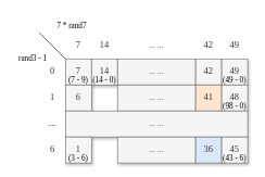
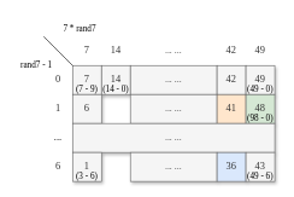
  <mxCell id="0" />
  <mxCell id="1" parent="0" />
  <mxCell id="2" value="&lt;font face=&quot;Comic Sans MS&quot; style=&quot;font-size: 14px&quot;&gt;0&lt;/font&gt;" style="rounded=0;whiteSpace=wrap;html=1;fillColor=#f5f5f5;fontColor=#333333;strokeColor=#666666;shadow=1;opacity=0;" vertex="1" parent="1"><mxGeometry x="60" y="90" width="40" height="40" as="geometry" /></mxCell>
  <mxCell id="3" value="&lt;font face=&quot;Comic Sans MS&quot; style=&quot;font-size: 14px&quot;&gt;1&lt;/font&gt;" style="rounded=0;whiteSpace=wrap;html=1;fillColor=#f5f5f5;fontColor=#333333;strokeColor=#666666;shadow=1;opacity=0;" vertex="1" parent="1"><mxGeometry x="60" y="130" width="40" height="40" as="geometry" /></mxCell>
  <mxCell id="4" value="&lt;font face=&quot;Comic Sans MS&quot; style=&quot;font-size: 14px&quot;&gt;7&lt;/font&gt;" style="rounded=0;whiteSpace=wrap;html=1;fillColor=#f5f5f5;fontColor=#333333;strokeColor=#666666;shadow=1;opacity=0;" vertex="1" parent="1"><mxGeometry x="100" y="50" width="40" height="40" as="geometry" /></mxCell>
  <mxCell id="5" value="&lt;font face=&quot;Comic Sans MS&quot; style=&quot;font-size: 14px&quot;&gt;14&lt;/font&gt;" style="rounded=0;whiteSpace=wrap;html=1;fillColor=#f5f5f5;fontColor=#333333;strokeColor=#666666;shadow=1;opacity=0;" vertex="1" parent="1"><mxGeometry x="140" y="50" width="40" height="40" as="geometry" /></mxCell>
  <mxCell id="6" value="... ..." style="rounded=0;whiteSpace=wrap;html=1;fillColor=#f5f5f5;fontColor=#333333;strokeColor=#666666;shadow=1;opacity=0;" vertex="1" parent="1"><mxGeometry x="180" y="50" width="120" height="40" as="geometry" /></mxCell>
  <mxCell id="7" value="&lt;font face=&quot;Comic Sans MS&quot; style=&quot;font-size: 14px&quot;&gt;42&lt;/font&gt;" style="rounded=0;whiteSpace=wrap;html=1;fillColor=#f5f5f5;fontColor=#333333;strokeColor=#666666;shadow=1;opacity=0;" vertex="1" parent="1"><mxGeometry x="300" y="50" width="40" height="40" as="geometry" /></mxCell>
  <mxCell id="8" value="&lt;font face=&quot;Comic Sans MS&quot; style=&quot;font-size: 14px&quot;&gt;7&lt;/font&gt;" style="rounded=0;whiteSpace=wrap;html=1;fillColor=#f5f5f5;fontColor=#333333;strokeColor=#666666;shadow=1;" vertex="1" parent="1"><mxGeometry x="100" y="90" width="40" height="40" as="geometry" /></mxCell>
  <mxCell id="9" value="&lt;font face=&quot;Comic Sans MS&quot; style=&quot;font-size: 14px&quot;&gt;14&lt;/font&gt;" style="rounded=0;whiteSpace=wrap;html=1;fillColor=#f5f5f5;fontColor=#333333;strokeColor=#666666;shadow=1;" vertex="1" parent="1"><mxGeometry x="140" y="90" width="40" height="40" as="geometry" /></mxCell>
  <mxCell id="10" value="... ..." style="rounded=0;whiteSpace=wrap;html=1;fillColor=#f5f5f5;fontColor=#333333;strokeColor=#666666;shadow=1;" vertex="1" parent="1"><mxGeometry x="180" y="90" width="120" height="40" as="geometry" /></mxCell>
  <mxCell id="11" value="&lt;font face=&quot;Comic Sans MS&quot; style=&quot;font-size: 14px&quot;&gt;42&lt;/font&gt;" style="rounded=0;whiteSpace=wrap;html=1;fillColor=#f5f5f5;fontColor=#333333;strokeColor=#666666;shadow=1;" vertex="1" parent="1"><mxGeometry x="300" y="90" width="40" height="40" as="geometry" /></mxCell>
  <mxCell id="12" value="&lt;font face=&quot;Comic Sans MS&quot; style=&quot;font-size: 14px&quot;&gt;6&lt;/font&gt;" style="rounded=0;whiteSpace=wrap;html=1;fillColor=#f5f5f5;fontColor=#333333;strokeColor=#666666;shadow=1;" vertex="1" parent="1"><mxGeometry x="100" y="130" width="40" height="40" as="geometry" /></mxCell>
  <mxCell id="13" value="... ..." style="rounded=0;whiteSpace=wrap;html=1;fillColor=#f5f5f5;fontColor=#333333;strokeColor=#666666;shadow=1;" vertex="1" parent="1"><mxGeometry x="180" y="130" width="120" height="40" as="geometry" /></mxCell>
  <mxCell id="14" value="&lt;font face=&quot;Comic Sans MS&quot; style=&quot;font-size: 14px&quot;&gt;41&lt;/font&gt;" style="rounded=0;whiteSpace=wrap;html=1;fillColor=#ffe6cc;fontColor=#333333;strokeColor=#666666;shadow=1;" vertex="1" parent="1"><mxGeometry x="300" y="130" width="40" height="40" as="geometry" /></mxCell>
  <mxCell id="15" value="&lt;font face=&quot;Comic Sans MS&quot; style=&quot;font-size: 14px&quot;&gt;49&lt;/font&gt;" style="rounded=0;whiteSpace=wrap;html=1;fillColor=#f5f5f5;fontColor=#333333;strokeColor=#666666;shadow=1;opacity=0;" vertex="1" parent="1"><mxGeometry x="340" y="50" width="40" height="40" as="geometry" /></mxCell>
  <mxCell id="16" value="&lt;font face=&quot;Comic Sans MS&quot; style=&quot;font-size: 14px&quot;&gt;49&lt;/font&gt;" style="rounded=0;whiteSpace=wrap;html=1;fillColor=#f5f5f5;fontColor=#333333;strokeColor=#666666;shadow=1;" vertex="1" parent="1"><mxGeometry x="340" y="90" width="40" height="40" as="geometry" /></mxCell>
- <mxCell id="17" value="&lt;font face=&quot;Comic Sans MS&quot; style=&quot;font-size: 14px&quot;&gt;48&lt;/font&gt;" style="rounded=0;whiteSpace=wrap;html=1;fillColor=#f5f5f5;fontColor=#333333;strokeColor=#666666;shadow=1;" vertex="1" parent="1"><mxGeometry x="340" y="130" width="40" height="40" as="geometry" /></mxCell>
+ <mxCell id="17" value="&lt;font face=&quot;Comic Sans MS&quot; style=&quot;font-size: 14px&quot;&gt;48&lt;/font&gt;" style="rounded=0;whiteSpace=wrap;html=1;fillColor=#d5e8d4;fontColor=#333333;strokeColor=#666666;shadow=1;" vertex="1" parent="1"><mxGeometry x="340" y="130" width="40" height="40" as="geometry" /></mxCell>
  <mxCell id="18" value="... ..." style="rounded=0;whiteSpace=wrap;html=1;fillColor=#f5f5f5;fontColor=#333333;strokeColor=#666666;shadow=1;" vertex="1" parent="1"><mxGeometry x="100" y="170" width="280" height="40" as="geometry" /></mxCell>
  <mxCell id="19" value="&lt;font face=&quot;Comic Sans MS&quot; style=&quot;font-size: 14px&quot;&gt;6&lt;/font&gt;" style="rounded=0;whiteSpace=wrap;html=1;fillColor=#f5f5f5;fontColor=#333333;strokeColor=#666666;shadow=1;opacity=0;" vertex="1" parent="1"><mxGeometry x="60" y="210" width="40" height="40" as="geometry" /></mxCell>
  <mxCell id="20" value="&lt;font face=&quot;Comic Sans MS&quot; style=&quot;font-size: 14px&quot;&gt;1&lt;/font&gt;" style="rounded=0;whiteSpace=wrap;html=1;fillColor=#f5f5f5;fontColor=#333333;strokeColor=#666666;shadow=1;" vertex="1" parent="1"><mxGeometry x="100" y="210" width="40" height="40" as="geometry" /></mxCell>
  <mxCell id="21" value="... ..." style="rounded=0;whiteSpace=wrap;html=1;fillColor=#f5f5f5;fontColor=#333333;strokeColor=#666666;shadow=1;" vertex="1" parent="1"><mxGeometry x="180" y="210" width="120" height="40" as="geometry" /></mxCell>
  <mxCell id="22" value="&lt;font face=&quot;Comic Sans MS&quot; style=&quot;font-size: 14px&quot;&gt;36&lt;/font&gt;" style="rounded=0;whiteSpace=wrap;html=1;fillColor=#dae8fc;fontColor=#333333;strokeColor=#666666;shadow=1;" vertex="1" parent="1"><mxGeometry x="300" y="210" width="40" height="40" as="geometry" /></mxCell>
- <mxCell id="23" value="&lt;font face=&quot;Comic Sans MS&quot; style=&quot;font-size: 14px&quot;&gt;45&lt;/font&gt;" style="rounded=0;whiteSpace=wrap;html=1;fillColor=#f5f5f5;fontColor=#333333;strokeColor=#666666;shadow=1;" vertex="1" parent="1"><mxGeometry x="340" y="210" width="40" height="40" as="geometry" /></mxCell>
- <mxCell id="24" value="&lt;div class=&quot;okr-block-clipboard&quot;&gt;&lt;/div&gt;&lt;div&gt;&lt;font style=&quot;font-size: 12px&quot;&gt;rand3 - 1 &lt;/font&gt;&lt;/div&gt;" style="text;html=1;strokeColor=none;fillColor=none;align=center;verticalAlign=middle;whiteSpace=wrap;rounded=0;shadow=1;fontFamily=Comic Sans MS;fontSize=14;opacity=0;" vertex="1" parent="1"><mxGeometry x="20" y="70" width="60" height="40" as="geometry" /></mxCell>
+ <mxCell id="23" value="&lt;font face=&quot;Comic Sans MS&quot; style=&quot;font-size: 14px&quot;&gt;43&lt;/font&gt;" style="rounded=0;whiteSpace=wrap;html=1;fillColor=#f5f5f5;fontColor=#333333;strokeColor=#666666;shadow=1;" vertex="1" parent="1"><mxGeometry x="340" y="210" width="40" height="40" as="geometry" /></mxCell>
+ <mxCell id="24" value="&lt;div class=&quot;okr-block-clipboard&quot;&gt;&lt;/div&gt;&lt;div&gt;&lt;font style=&quot;font-size: 12px&quot;&gt;rand7 - 1 &lt;/font&gt;&lt;/div&gt;" style="text;html=1;strokeColor=none;fillColor=none;align=center;verticalAlign=middle;whiteSpace=wrap;rounded=0;shadow=1;fontFamily=Comic Sans MS;fontSize=14;opacity=0;" vertex="1" parent="1"><mxGeometry x="20" y="70" width="60" height="40" as="geometry" /></mxCell>
  <mxCell id="25" value="&lt;div class=&quot;okr-block-clipboard&quot;&gt;&lt;/div&gt;&lt;div&gt;&lt;font style=&quot;font-size: 12px&quot;&gt;7 * rand7&lt;/font&gt;&lt;/div&gt;" style="text;html=1;strokeColor=none;fillColor=none;align=center;verticalAlign=middle;whiteSpace=wrap;rounded=0;shadow=1;fontFamily=Comic Sans MS;fontSize=14;opacity=0;" vertex="1" parent="1"><mxGeometry x="80" y="20" width="60" height="40" as="geometry" /></mxCell>
  <mxCell id="26" value="..." style="text;html=1;strokeColor=none;fillColor=none;align=center;verticalAlign=middle;whiteSpace=wrap;rounded=0;shadow=1;fontFamily=Comic Sans MS;fontSize=14;opacity=0;" vertex="1" parent="1"><mxGeometry x="60" y="170" width="40" height="40" as="geometry" /></mxCell>
  <mxCell id="27" value="" style="endArrow=none;html=1;rounded=0;fontFamily=Comic Sans MS;fontSize=14;entryX=1;entryY=0;entryDx=0;entryDy=0;" edge="1" parent="1" target="2"><mxGeometry width="50" height="50" relative="1" as="geometry"><mxPoint x="60" y="50" as="sourcePoint" /><mxPoint x="100" y="20" as="targetPoint" /></mxGeometry></mxCell>
  <mxCell id="28" value="&lt;div class=&quot;okr-block-clipboard&quot;&gt;&lt;/div&gt;&lt;div&gt;&lt;font style=&quot;font-size: 12px&quot;&gt;(7 - 9)&lt;/font&gt;&lt;/div&gt;" style="text;html=1;strokeColor=none;fillColor=none;align=center;verticalAlign=middle;whiteSpace=wrap;rounded=0;shadow=1;fontFamily=Comic Sans MS;fontSize=14;opacity=0;" vertex="1" parent="1"><mxGeometry x="100" y="115" width="40" height="15" as="geometry" /></mxCell>
  <mxCell id="29" value="&lt;div class=&quot;okr-block-clipboard&quot;&gt;&lt;/div&gt;&lt;div&gt;&lt;font style=&quot;font-size: 12px&quot;&gt;(14 - 0)&lt;/font&gt;&lt;/div&gt;" style="text;html=1;strokeColor=none;fillColor=none;align=center;verticalAlign=middle;whiteSpace=wrap;rounded=0;shadow=1;fontFamily=Comic Sans MS;fontSize=14;opacity=0;" vertex="1" parent="1"><mxGeometry x="135" y="115" width="50" height="15" as="geometry" /></mxCell>
  <mxCell id="30" value="&lt;div class=&quot;okr-block-clipboard&quot;&gt;&lt;/div&gt;&lt;div&gt;&lt;font style=&quot;font-size: 12px&quot;&gt;(3 - 6)&lt;/font&gt;&lt;/div&gt;" style="text;html=1;strokeColor=none;fillColor=none;align=center;verticalAlign=middle;whiteSpace=wrap;rounded=0;shadow=1;fontFamily=Comic Sans MS;fontSize=14;opacity=0;" vertex="1" parent="1"><mxGeometry x="100" y="235" width="40" height="15" as="geometry" /></mxCell>
- <mxCell id="31" value="&lt;div class=&quot;okr-block-clipboard&quot;&gt;&lt;/div&gt;&lt;div&gt;&lt;font style=&quot;font-size: 12px&quot;&gt;(43 - 6)&lt;/font&gt;&lt;/div&gt;" style="text;html=1;strokeColor=none;fillColor=none;align=center;verticalAlign=middle;whiteSpace=wrap;rounded=0;shadow=1;fontFamily=Comic Sans MS;fontSize=14;opacity=0;" vertex="1" parent="1"><mxGeometry x="335" y="235" width="50" height="15" as="geometry" /></mxCell>
+ <mxCell id="31" value="&lt;div class=&quot;okr-block-clipboard&quot;&gt;&lt;/div&gt;&lt;div&gt;&lt;font style=&quot;font-size: 12px&quot;&gt;(49 - 6)&lt;/font&gt;&lt;/div&gt;" style="text;html=1;strokeColor=none;fillColor=none;align=center;verticalAlign=middle;whiteSpace=wrap;rounded=0;shadow=1;fontFamily=Comic Sans MS;fontSize=14;opacity=0;" vertex="1" parent="1"><mxGeometry x="335" y="235" width="50" height="15" as="geometry" /></mxCell>
  <mxCell id="32" value="&lt;div class=&quot;okr-block-clipboard&quot;&gt;&lt;/div&gt;&lt;div&gt;&lt;font style=&quot;font-size: 12px&quot;&gt;(49 - 0)&lt;/font&gt;&lt;/div&gt;" style="text;html=1;strokeColor=none;fillColor=none;align=center;verticalAlign=middle;whiteSpace=wrap;rounded=0;shadow=1;fontFamily=Comic Sans MS;fontSize=14;opacity=0;" vertex="1" parent="1"><mxGeometry x="335" y="115" width="50" height="15" as="geometry" /></mxCell>
  <mxCell id="33" value="&lt;div class=&quot;okr-block-clipboard&quot;&gt;&lt;/div&gt;&lt;div&gt;&lt;font style=&quot;font-size: 12px&quot;&gt;(98 - 0)&lt;/font&gt;&lt;/div&gt;" style="text;html=1;strokeColor=none;fillColor=none;align=center;verticalAlign=middle;whiteSpace=wrap;rounded=0;shadow=1;fontFamily=Comic Sans MS;fontSize=14;opacity=0;" vertex="1" parent="1"><mxGeometry x="335" y="155" width="50" height="15" as="geometry" /></mxCell>
